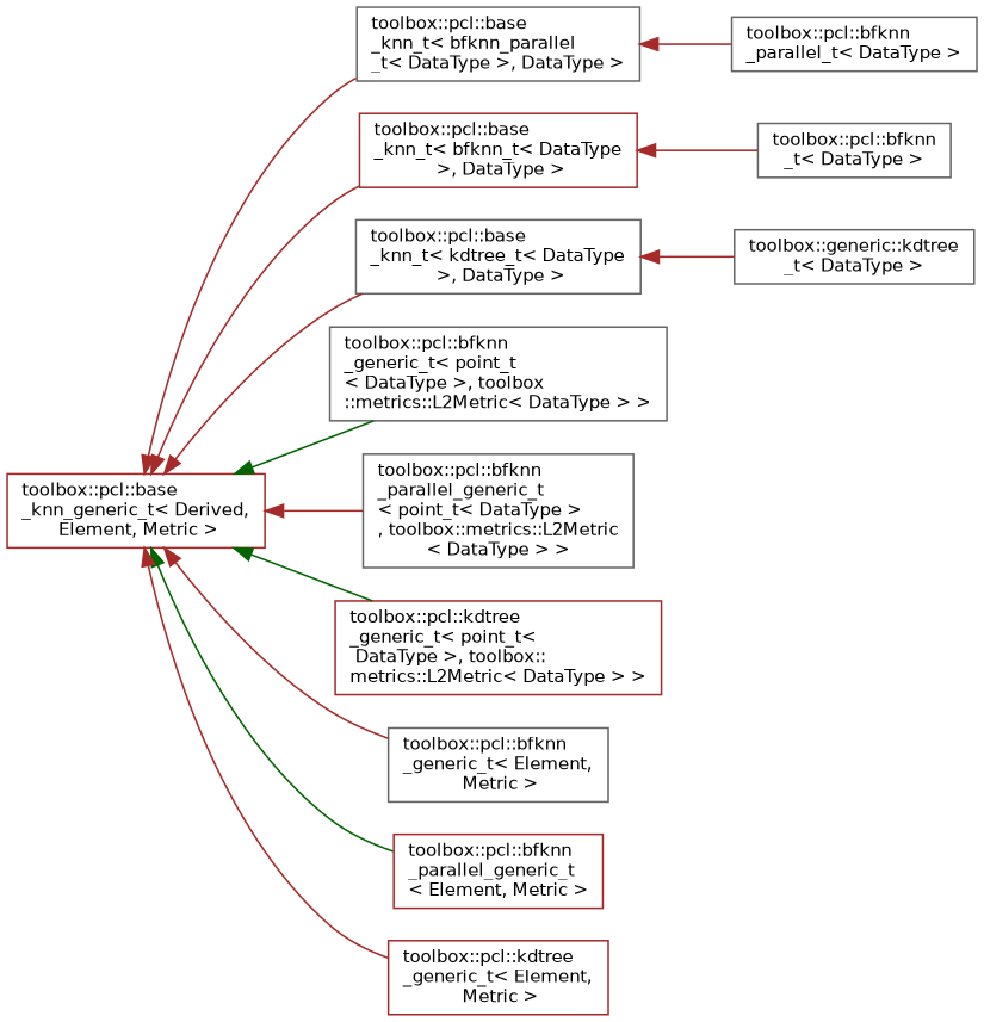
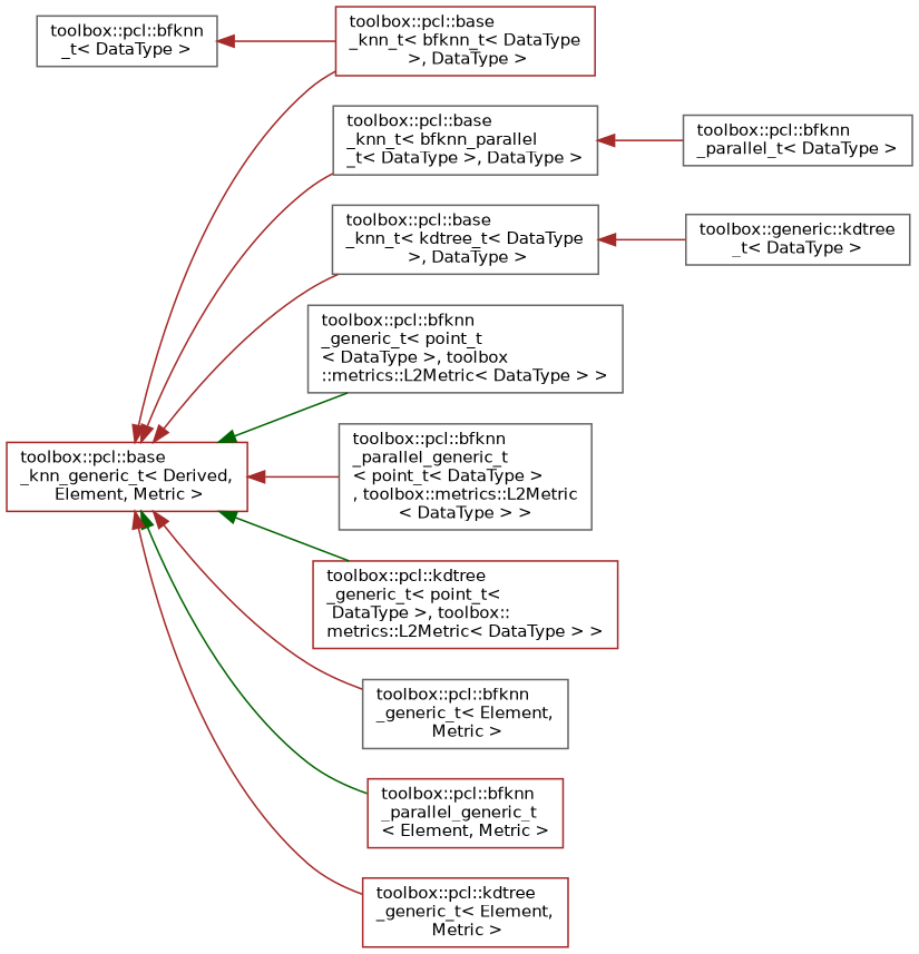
  digraph {
    rankdir=LR
    node [color=gray40 fillcolor=white fontname=Helvetica fontsize=10 shape=box style=filled]
    edge [color=brown dir=back fontname=Helvetica fontsize=10 labelfontname=Helvetica labelfontsize=10 style=solid]
    n1 [color=brown height=0.2 label="toolbox::pcl::base\l_knn_generic_t\< Derived,\l Element, Metric \>" width=0.4]
    n2 [height=0.2 label="toolbox::pcl::base\l_knn_t\< bfknn_parallel\l_t\< DataType \>, DataType \>" width=0.4]
    n3 [color=brown height=0.2 label="toolbox::pcl::base\l_knn_t\< bfknn_t\< DataType\l \>, DataType \>" width=0.4]
    n4 [height=0.2 label="toolbox::pcl::base\l_knn_t\< kdtree_t\< DataType\l \>, DataType \>" width=0.4]
    n5 [height=0.2 label="toolbox::pcl::bfknn\l_generic_t\< point_t\l\< DataType \>, toolbox\l::metrics::L2Metric\< DataType \> \>" width=0.4]
    n6 [height=0.2 label="toolbox::pcl::bfknn\l_parallel_generic_t\l\< point_t\< DataType \>\l, toolbox::metrics::L2Metric\l\< DataType \> \>" width=0.4]
    n7 [color=brown height=0.2 label="toolbox::pcl::kdtree\l_generic_t\< point_t\<\l DataType \>, toolbox::\lmetrics::L2Metric\< DataType \> \>" width=0.4]
    n8 [height=0.2 label="toolbox::pcl::bfknn\l_generic_t\< Element,\l Metric \>" width=0.4]
    n9 [color=brown height=0.2 label="toolbox::pcl::bfknn\l_parallel_generic_t\l\< Element, Metric \>" width=0.4]
    n10 [color=brown height=0.2 label="toolbox::pcl::kdtree\l_generic_t\< Element,\l Metric \>" width=0.4]
    n11 [height=0.2 label="toolbox::pcl::bfknn\l_parallel_t\< DataType \>" width=0.4]
    n12 [height=0.2 label="toolbox::pcl::bfknn\l_t\< DataType \>" width=0.4]
    n13 [height=0.2 label="toolbox::generic::kdtree\l_t\< DataType \>" width=0.4]
    n1 -> n2
    n1 -> n3
    n1 -> n4
    n1 -> n5 [color=darkgreen]
    n1 -> n6
    n1 -> n7 [color=darkgreen]
    n1 -> n8
    n1 -> n9 [color=darkgreen]
    n1 -> n10
    n2 -> n11
-   n3 -> n12
+   n12 -> n3
    n4 -> n13
  }
